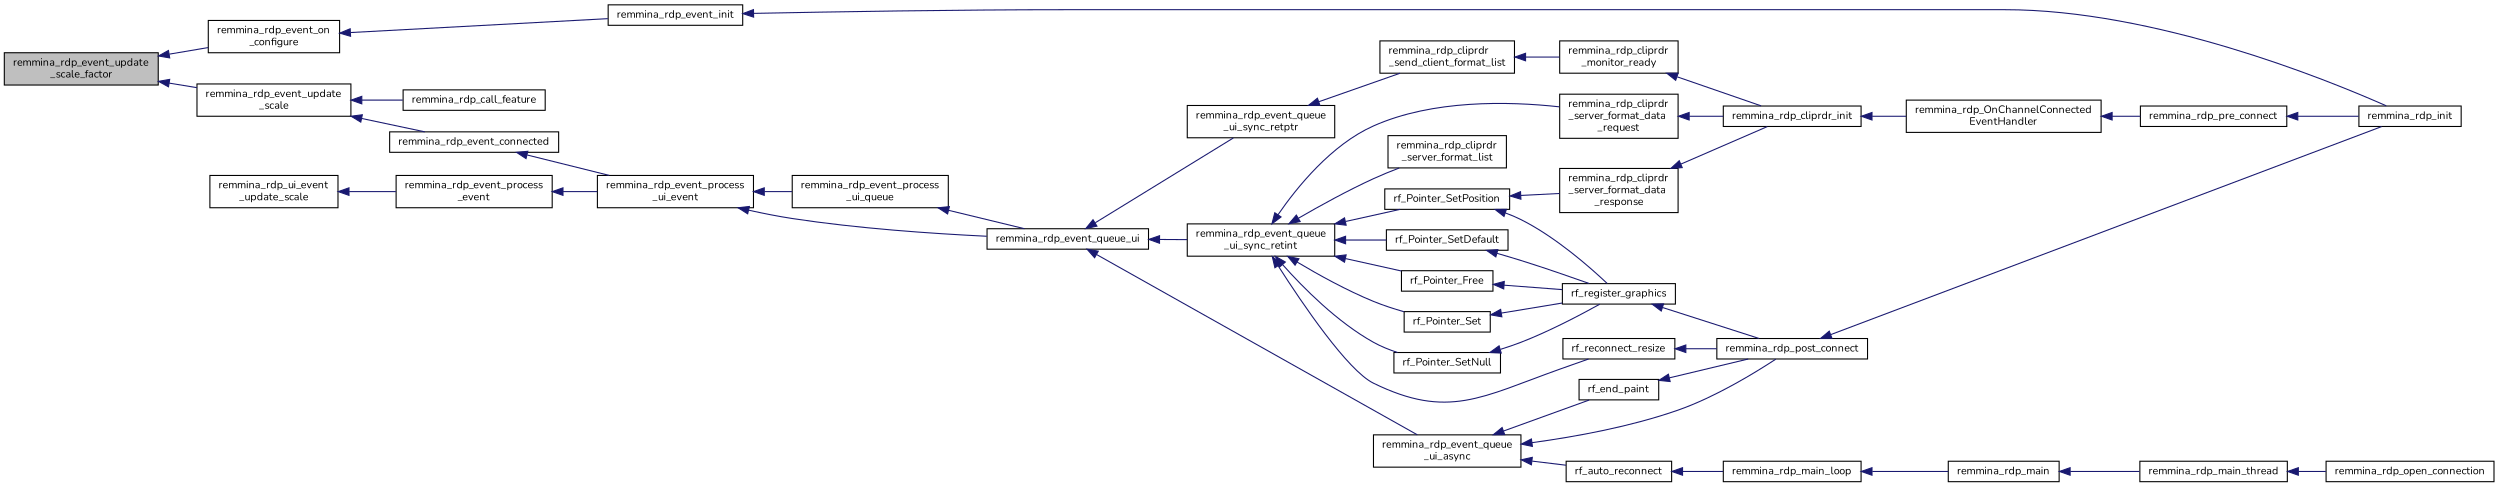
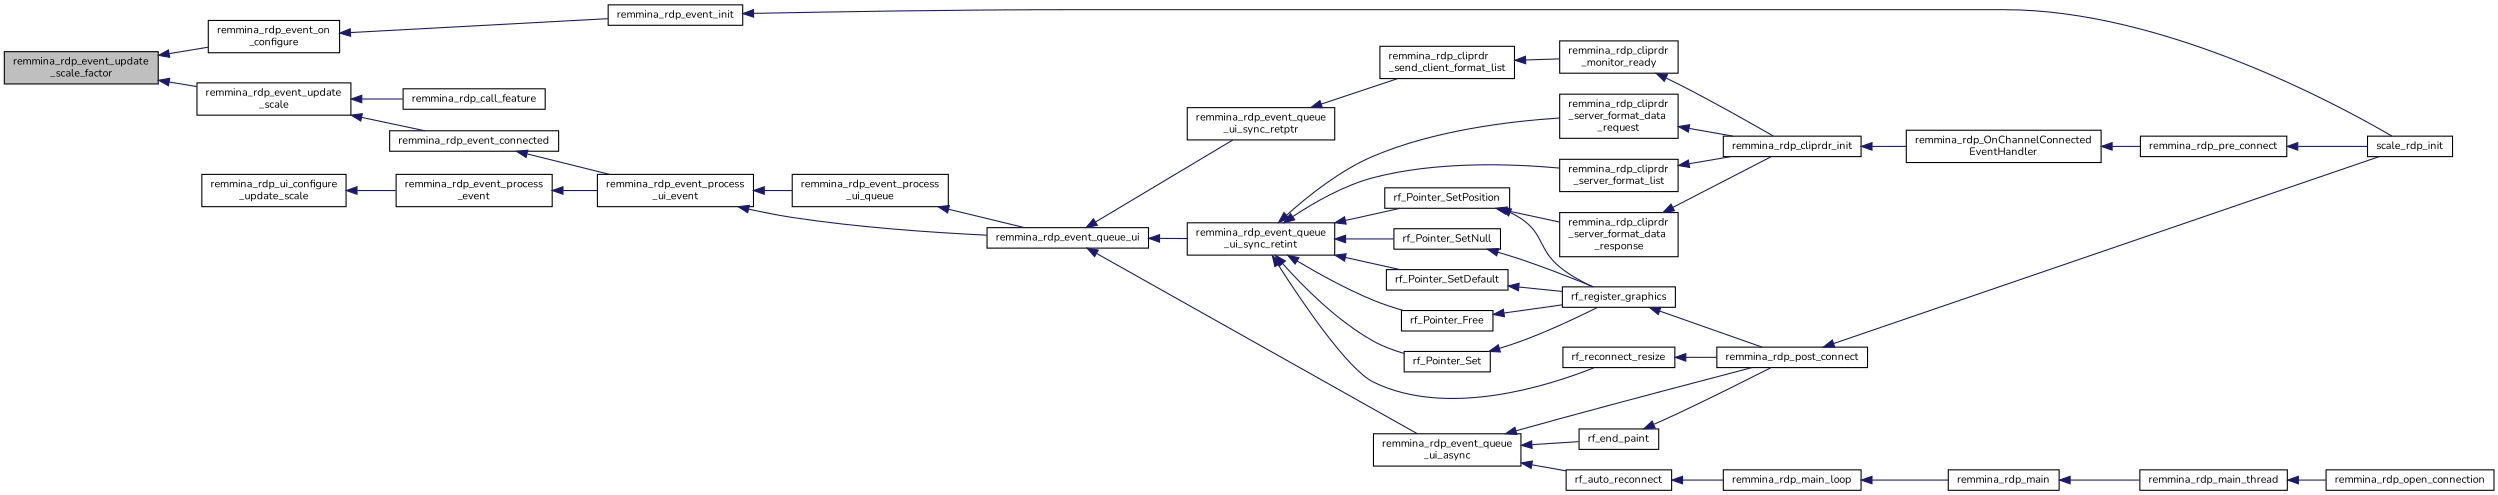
  digraph {
    fontname=Nunito
    rankdir=LR
    node [color=black fillcolor=white fontname=Nunito fontsize=10 shape=record style=filled]
    edge [color=midnightblue dir=back fontname=Nunito fontsize=10 labelfontname=Helvetica labelfontsize=10 style=solid]
    n1 [fillcolor=grey75 fontcolor=black height=0.2 label="remmina_rdp_event_update\l_scale_factor" width=0.4]
    n2 [height=0.2 label="remmina_rdp_event_on\l_configure" width=0.4]
    n3 [height=0.2 label="remmina_rdp_event_update\l_scale" width=0.4]
    n4 [height=0.2 label=remmina_rdp_event_init width=0.4]
    n5 [height=0.2 label=remmina_rdp_event_connected width=0.4]
    n6 [height=0.2 label=remmina_rdp_call_feature width=0.4]
-   n7 [height=0.2 label=remmina_rdp_init width=0.4]
+   n7 [height=0.2 label=scale_rdp_init width=0.4]
    n8 [height=0.2 label="remmina_rdp_event_process\l_ui_event" width=0.4]
-   n9 [height=0.2 label="remmina_rdp_ui_event\l_update_scale" width=0.4]
+   n9 [height=0.2 label="remmina_rdp_ui_configure\l_update_scale" width=0.4]
    n10 [height=0.2 label="remmina_rdp_event_process\l_event" width=0.4]
    n11 [height=0.2 label="remmina_rdp_event_process\l_ui_queue" width=0.4]
    n12 [height=0.2 label=remmina_rdp_event_queue_ui width=0.4]
    n13 [height=0.2 label="remmina_rdp_event_queue\l_ui_async" width=0.4]
    n14 [height=0.2 label="remmina_rdp_event_queue\l_ui_sync_retint" width=0.4]
    n15 [height=0.2 label="remmina_rdp_event_queue\l_ui_sync_retptr" width=0.4]
    n16 [height=0.2 label=rf_auto_reconnect width=0.4]
    n17 [height=0.2 label=rf_end_paint width=0.4]
    n18 [height=0.2 label=remmina_rdp_post_connect width=0.4]
    n19 [height=0.2 label="remmina_rdp_cliprdr\l_server_format_list" width=0.4]
    n20 [height=0.2 label="remmina_rdp_cliprdr\l_server_format_data\l_request" width=0.4]
    n21 [height=0.2 label=rf_Pointer_Free width=0.4]
    n22 [height=0.2 label=rf_Pointer_Set width=0.4]
    n23 [height=0.2 label=rf_Pointer_SetNull width=0.4]
    n24 [height=0.2 label=rf_Pointer_SetDefault width=0.4]
    n25 [height=0.2 label=rf_Pointer_SetPosition width=0.4]
    n26 [height=0.2 label=rf_reconnect_resize width=0.4]
    n27 [height=0.2 label="remmina_rdp_cliprdr\l_send_client_format_list" width=0.4]
    n28 [height=0.2 label=remmina_rdp_main_loop width=0.4]
    n29 [height=0.2 label=remmina_rdp_main width=0.4]
    n30 [height=0.2 label=remmina_rdp_main_thread width=0.4]
    n31 [height=0.2 label=remmina_rdp_open_connection width=0.4]
    n32 [height=0.2 label=remmina_rdp_cliprdr_init width=0.4]
    n33 [height=0.2 label="remmina_rdp_cliprdr\l_server_format_data\l_response" width=0.4]
    n34 [height=0.2 label=rf_register_graphics width=0.4]
    n35 [height=0.2 label="remmina_rdp_OnChannelConnected\lEventHandler" width=0.4]
    n36 [height=0.2 label=remmina_rdp_pre_connect width=0.4]
    n37 [height=0.2 label="remmina_rdp_cliprdr\l_monitor_ready" width=0.4]
    n1 -> n2
    n1 -> n3
    n2 -> n4
    n3 -> n5
    n3 -> n6
    n4 -> n7
    n5 -> n8
    n8 -> n11
    n8 -> n12
    n9 -> n10
    n10 -> n8
    n11 -> n12
    n12 -> n13
    n12 -> n14
    n12 -> n15
    n13 -> n16
    n13 -> n17
    n13 -> n18
    n14 -> n19
    n14 -> n20
    n14 -> n21
    n14 -> n22
    n14 -> n23
    n14 -> n24
    n14 -> n25
    n14 -> n26
    n15 -> n27
    n16 -> n28
    n17 -> n18
    n18 -> n7
+   n19 -> n32
    n20 -> n32
    n21 -> n34
    n22 -> n34
    n23 -> n34
    n24 -> n34
    n25 -> n33
    n25 -> n34
    n26 -> n18
    n27 -> n37
    n28 -> n29
    n29 -> n30
    n30 -> n31
    n32 -> n35
    n33 -> n32
    n34 -> n18
    n35 -> n36
    n36 -> n7
    n37 -> n32
  }
